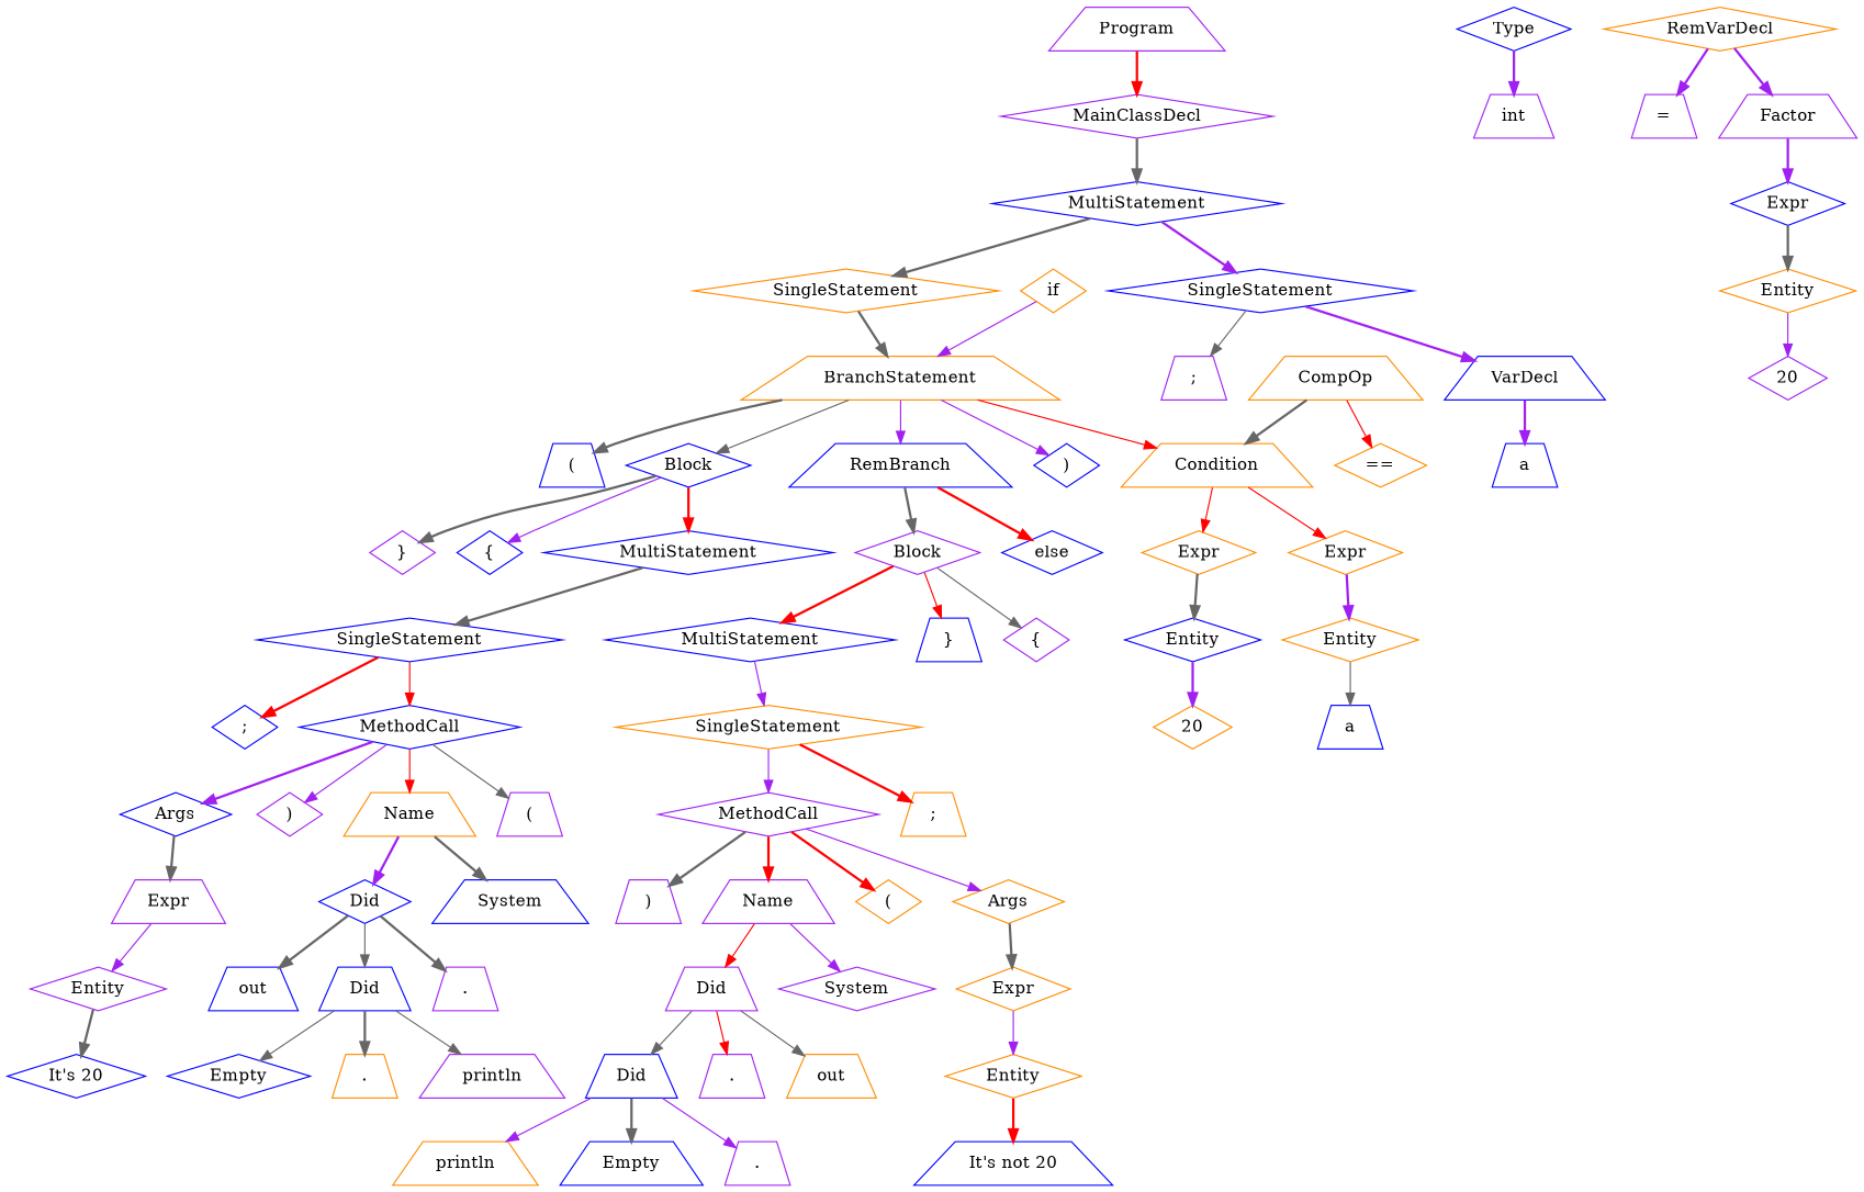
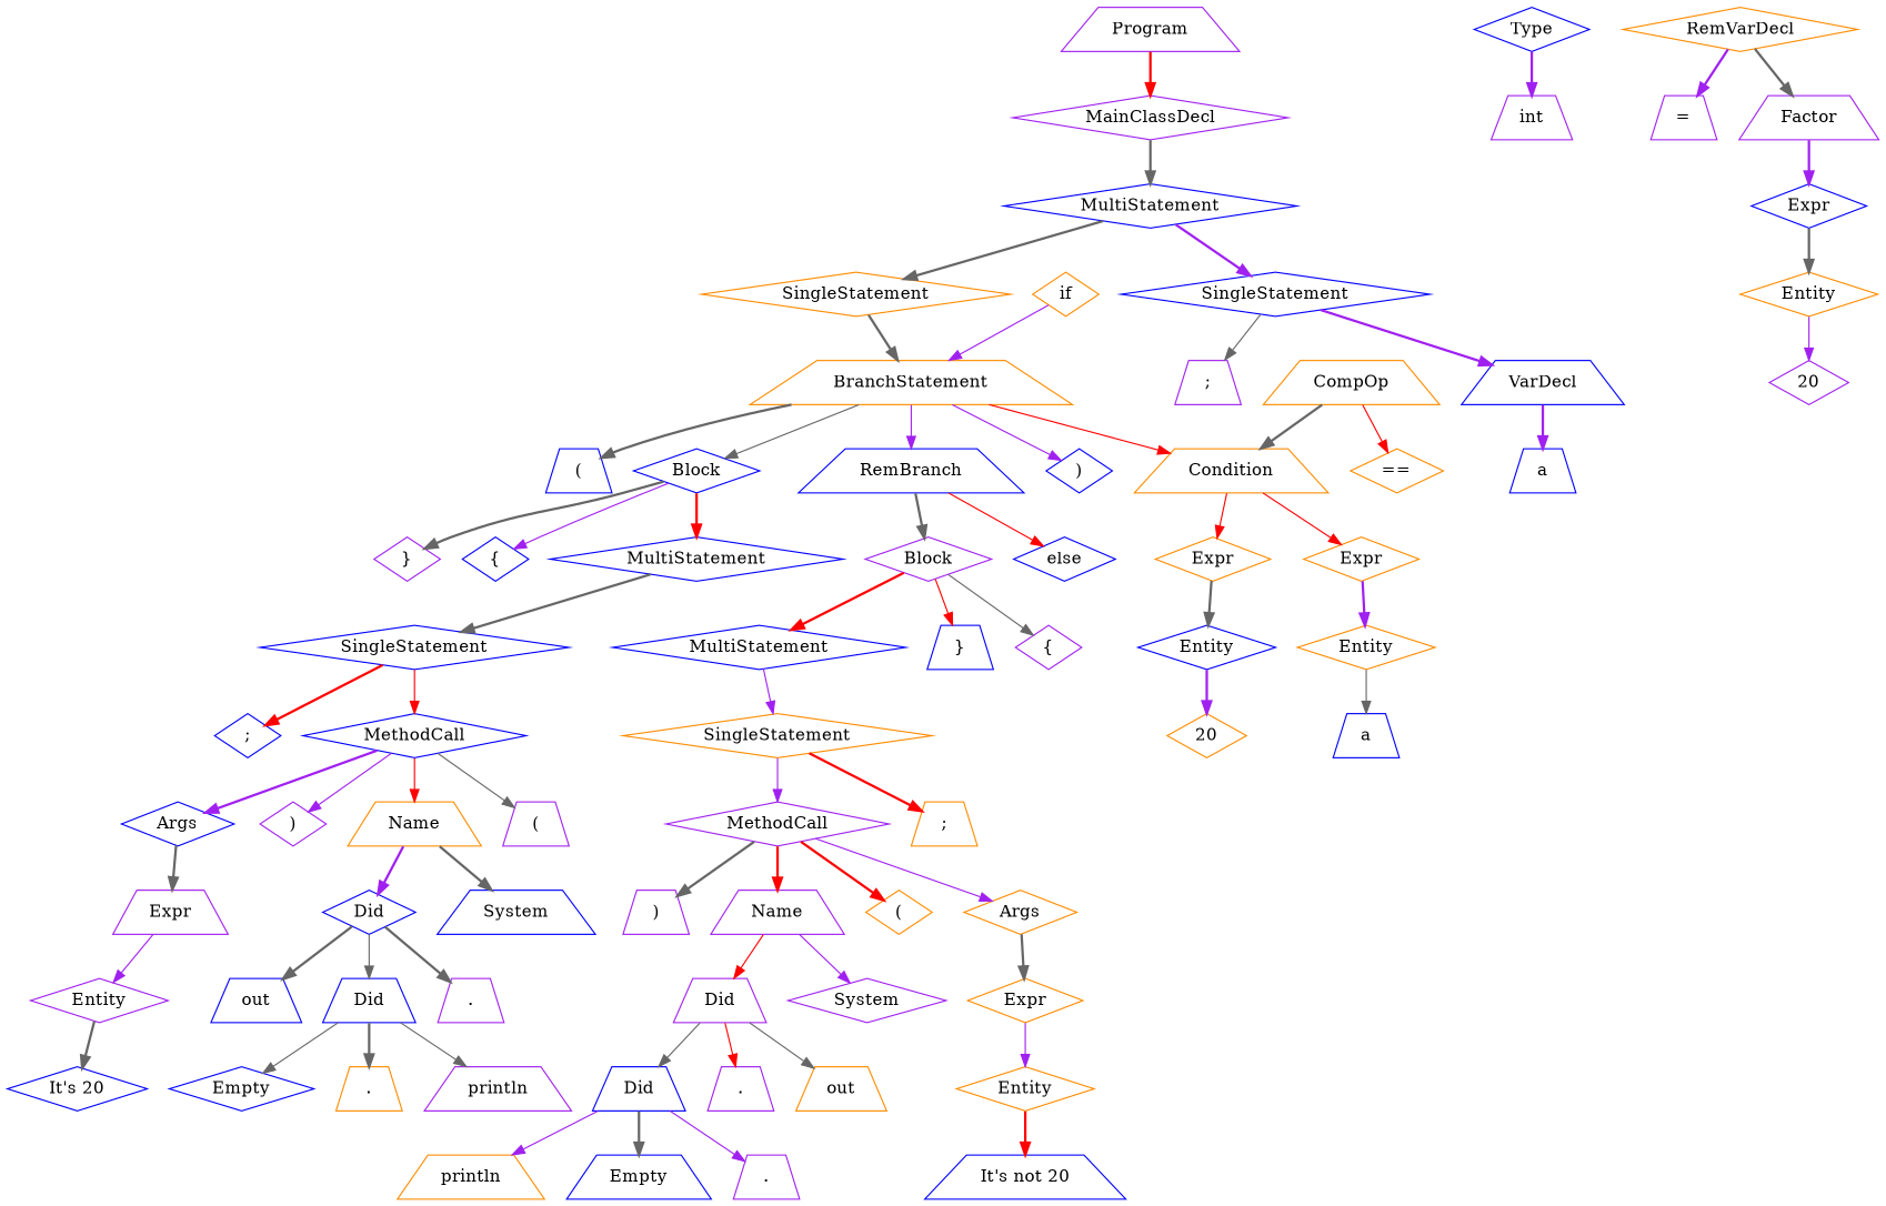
  digraph {
    node [color=blue shape=diamond]
    edge [color=gray40 style=bold]
    n1 [color=purple label=Program shape=trapezium]
    n2 [color=purple label=MainClassDecl]
    n3 [label=MultiStatement]
    n4 [label=SingleStatement]
    n5 [color=darkorange label=SingleStatement]
    n6 [label=VarDecl shape=trapezium]
    n7 [color=purple label=";" shape=trapezium]
    n8 [color=darkorange label=BranchStatement shape=trapezium]
    n9 [label=a shape=trapezium]
    n10 [label="(" shape=trapezium]
    n11 [color=darkorange label=Condition shape=trapezium]
    n12 [label=")"]
    n13 [label=Block]
    n14 [label=RemBranch shape=trapezium]
    n15 [label=Type]
    n16 [color=purple label=int shape=trapezium]
    n17 [color=darkorange label=RemVarDecl]
    n18 [color=purple label="=" shape=trapezium]
    n19 [color=purple label=Factor shape=trapezium]
    n20 [color=darkorange label=if]
    n21 [color=darkorange label=Expr]
    n22 [color=darkorange label=Expr]
    n23 [label="{"]
    n24 [label=MultiStatement]
    n25 [color=purple label="}"]
    n26 [label=else]
    n27 [color=purple label=Block]
    n28 [label=Expr]
    n29 [color=darkorange label=Entity]
    n30 [color=darkorange label=CompOp shape=trapezium]
    n31 [color=darkorange label="=="]
    n32 [label=Entity]
    n33 [label=SingleStatement]
    n34 [color=purple label="{"]
    n35 [label=MultiStatement]
    n36 [label="}" shape=trapezium]
    n37 [color=darkorange label=Entity]
    n38 [label=a shape=trapezium]
    n39 [color=darkorange label=20]
    n40 [label=MethodCall]
    n41 [label=";"]
    n42 [color=darkorange label=SingleStatement]
    n43 [color=purple label=20]
    n44 [color=darkorange label=Name shape=trapezium]
    n45 [color=purple label="(" shape=trapezium]
    n46 [label=Args]
    n47 [color=purple label=")"]
    n48 [color=purple label=MethodCall]
    n49 [color=darkorange label=";" shape=trapezium]
    n50 [label=System shape=trapezium]
    n51 [label=Did]
    n52 [color=purple label=Expr shape=trapezium]
    n53 [color=purple label=Name shape=trapezium]
    n54 [color=darkorange label="("]
    n55 [color=darkorange label=Args]
    n56 [color=purple label=")" shape=trapezium]
    n57 [color=purple label="." shape=trapezium]
    n58 [label=out shape=trapezium]
    n59 [label=Did shape=trapezium]
    n60 [color=purple label=Entity]
    n61 [color=purple label=System]
    n62 [color=purple label=Did shape=trapezium]
    n63 [color=darkorange label=Expr]
    n64 [color=darkorange label="." shape=trapezium]
    n65 [color=purple label=println shape=trapezium]
    n66 [label=Empty]
    n67 [label="It's 20"]
    n68 [color=purple label="." shape=trapezium]
    n69 [color=darkorange label=out shape=trapezium]
    n70 [label=Did shape=trapezium]
    n71 [color=darkorange label=Entity]
    n72 [color=purple label="." shape=trapezium]
    n73 [color=darkorange label=println shape=trapezium]
    n74 [label=Empty shape=trapezium]
    n75 [label="It's not 20" shape=trapezium]
    n1 -> n2 [color=red]
    n2 -> n3
    n3 -> n4 [color=purple]
    n3 -> n5
    n4 -> n6 [color=purple]
    n4 -> n7 [style=solid]
    n5 -> n8
    n6 -> n9 [color=purple]
    n8 -> n10
    n8 -> n11 [color=red style=solid]
    n8 -> n12 [color=purple style=solid]
    n8 -> n13 [style=solid]
    n8 -> n14 [color=purple style=solid]
    n11 -> n21 [color=red style=solid]
    n11 -> n22 [color=red style=solid]
    n13 -> n23 [color=purple style=solid]
    n13 -> n24 [color=red]
    n13 -> n25
-   n14 -> n26 [color=red]
+   n14 -> n26 [color=red style=solid]
    n14 -> n27
    n15 -> n16 [color=purple]
    n17 -> n18 [color=purple]
-   n17 -> n19 [color=purple]
+   n17 -> n19
    n19 -> n28 [color=purple]
    n20 -> n8 [color=purple style=solid]
    n21 -> n29 [color=purple]
    n22 -> n32
    n24 -> n33
    n27 -> n34 [style=solid]
    n27 -> n35 [color=red]
    n27 -> n36 [color=red style=solid]
    n28 -> n37
    n29 -> n38 [style=solid]
    n30 -> n11
    n30 -> n31 [color=red style=solid]
    n32 -> n39 [color=purple]
    n33 -> n40 [color=red style=solid]
    n33 -> n41 [color=red]
    n35 -> n42 [color=purple style=solid]
    n37 -> n43 [color=purple style=solid]
    n40 -> n44 [color=red style=solid]
    n40 -> n45 [style=solid]
    n40 -> n46 [color=purple]
    n40 -> n47 [color=purple style=solid]
    n42 -> n48 [color=purple style=solid]
    n42 -> n49 [color=red]
    n44 -> n50
    n44 -> n51 [color=purple]
    n46 -> n52
    n48 -> n53 [color=red]
    n48 -> n54 [color=red]
    n48 -> n55 [color=purple style=solid]
    n48 -> n56
    n51 -> n57
    n51 -> n58
    n51 -> n59 [style=solid]
    n52 -> n60 [color=purple style=solid]
    n53 -> n61 [color=purple style=solid]
    n53 -> n62 [color=red style=solid]
    n55 -> n63
    n59 -> n64
    n59 -> n65 [style=solid]
    n59 -> n66 [style=solid]
    n60 -> n67
    n62 -> n68 [color=red style=solid]
    n62 -> n69 [style=solid]
    n62 -> n70 [style=solid]
    n63 -> n71 [color=purple style=solid]
    n70 -> n72 [color=purple style=solid]
    n70 -> n73 [color=purple style=solid]
    n70 -> n74
    n71 -> n75 [color=red]
  }
